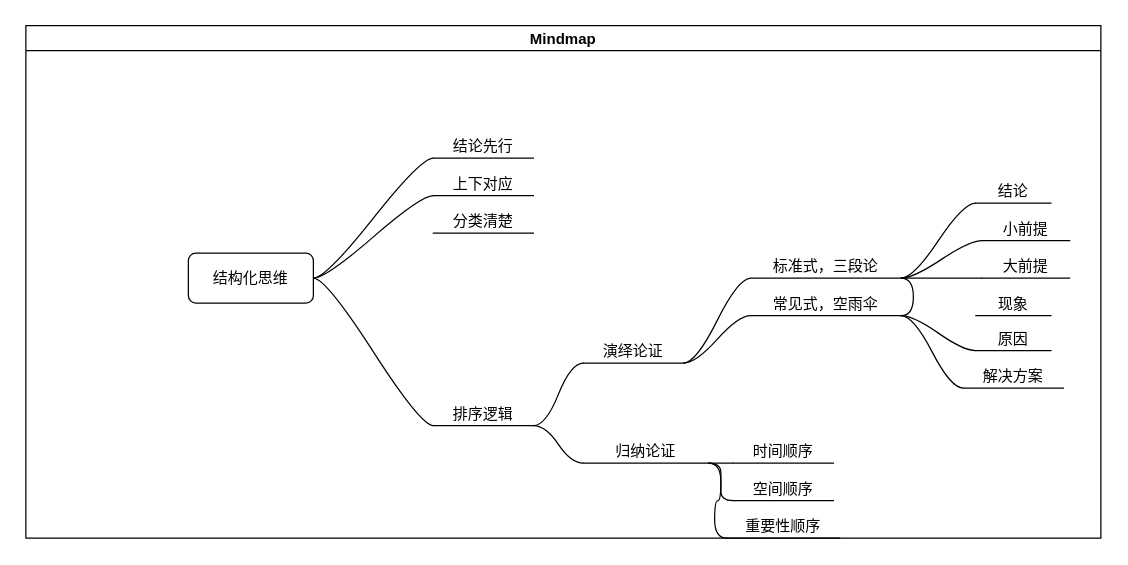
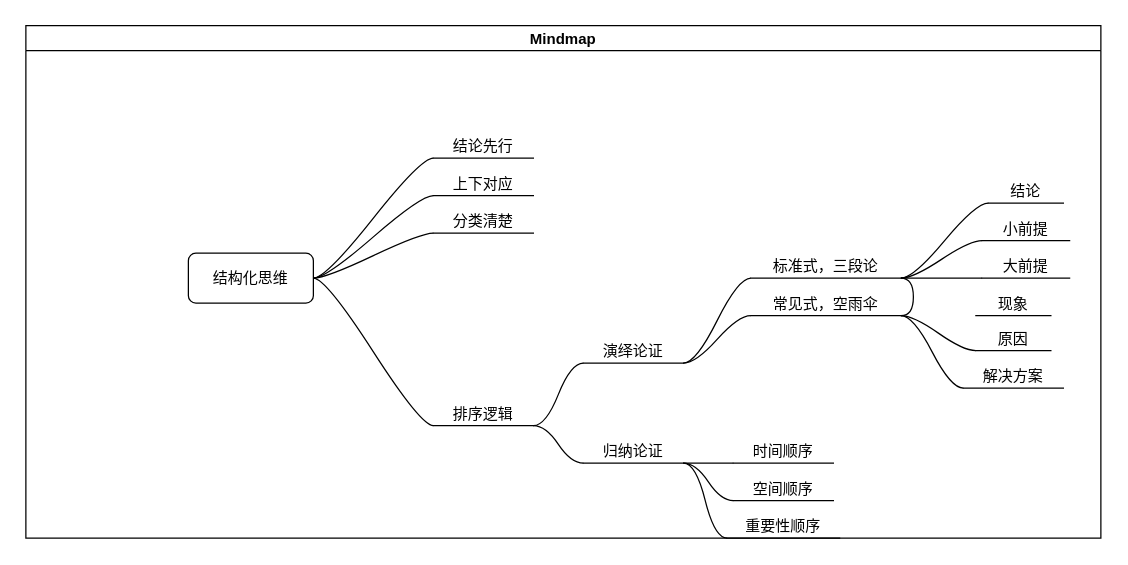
  <mxCell id="0" />
  <mxCell id="1" parent="0" />
  <mxCell id="2" value="Mindmap" style="swimlane;startSize=20;horizontal=1;containerType=tree;" vertex="1" parent="1"><mxGeometry x="20" y="20" width="860" height="410" as="geometry" /></mxCell>
  <mxCell id="3" value="" style="edgeStyle=entityRelationEdgeStyle;startArrow=none;endArrow=none;segment=10;curved=1;rounded=0;" edge="1" parent="2" source="4" target="5"><mxGeometry relative="1" as="geometry" /></mxCell>
  <mxCell id="4" value="结构化思维" style="whiteSpace=wrap;html=1;align=center;treeFolding=1;treeMoving=1;newEdgeStyle={&quot;edgeStyle&quot;:&quot;entityRelationEdgeStyle&quot;,&quot;startArrow&quot;:&quot;none&quot;,&quot;endArrow&quot;:&quot;none&quot;,&quot;segment&quot;:10,&quot;curved&quot;:1};rounded=1;" vertex="1" parent="2"><mxGeometry x="130" y="182" width="100" height="40" as="geometry" /></mxCell>
  <mxCell id="5" value="结论先行" style="whiteSpace=wrap;html=1;shape=partialRectangle;top=0;left=0;bottom=1;right=0;points=[[0,1],[1,1]];fillColor=none;align=center;verticalAlign=bottom;routingCenterY=0.5;snapToPoint=1;autosize=1;treeFolding=1;treeMoving=1;newEdgeStyle={&quot;edgeStyle&quot;:&quot;entityRelationEdgeStyle&quot;,&quot;startArrow&quot;:&quot;none&quot;,&quot;endArrow&quot;:&quot;none&quot;,&quot;segment&quot;:10,&quot;curved&quot;:1};" vertex="1" parent="2"><mxGeometry x="326" y="86" width="80" height="20" as="geometry" /></mxCell>
  <mxCell id="6" value="" style="edgeStyle=entityRelationEdgeStyle;startArrow=none;endArrow=none;segment=10;curved=1;rounded=0;" edge="1" target="7" source="4" parent="2"><mxGeometry relative="1" as="geometry"><mxPoint x="270" y="572" as="sourcePoint" /></mxGeometry></mxCell>
  <mxCell id="7" value="上下对应" style="whiteSpace=wrap;html=1;shape=partialRectangle;top=0;left=0;bottom=1;right=0;points=[[0,1],[1,1]];fillColor=none;align=center;verticalAlign=bottom;routingCenterY=0.5;snapToPoint=1;autosize=1;treeFolding=1;treeMoving=1;newEdgeStyle={&quot;edgeStyle&quot;:&quot;entityRelationEdgeStyle&quot;,&quot;startArrow&quot;:&quot;none&quot;,&quot;endArrow&quot;:&quot;none&quot;,&quot;segment&quot;:10,&quot;curved&quot;:1};" vertex="1" parent="2"><mxGeometry x="326" y="116" width="80" height="20" as="geometry" /></mxCell>
+ <mxCell id="8" value="" style="edgeStyle=entityRelationEdgeStyle;startArrow=none;endArrow=none;segment=10;curved=1;rounded=0;" edge="1" target="9" source="4" parent="2"><mxGeometry relative="1" as="geometry"><mxPoint x="270" y="572" as="sourcePoint" /></mxGeometry></mxCell>
  <mxCell id="9" value="分类清楚" style="whiteSpace=wrap;html=1;shape=partialRectangle;top=0;left=0;bottom=1;right=0;points=[[0,1],[1,1]];fillColor=none;align=center;verticalAlign=bottom;routingCenterY=0.5;snapToPoint=1;autosize=1;treeFolding=1;treeMoving=1;newEdgeStyle={&quot;edgeStyle&quot;:&quot;entityRelationEdgeStyle&quot;,&quot;startArrow&quot;:&quot;none&quot;,&quot;endArrow&quot;:&quot;none&quot;,&quot;segment&quot;:10,&quot;curved&quot;:1};" vertex="1" parent="2"><mxGeometry x="326" y="146" width="80" height="20" as="geometry" /></mxCell>
  <mxCell id="10" value="" style="edgeStyle=entityRelationEdgeStyle;startArrow=none;endArrow=none;segment=10;curved=1;rounded=0;" edge="1" target="11" source="4" parent="2"><mxGeometry relative="1" as="geometry"><mxPoint x="270" y="572" as="sourcePoint" /></mxGeometry></mxCell>
  <mxCell id="11" value="排序逻辑" style="whiteSpace=wrap;html=1;shape=partialRectangle;top=0;left=0;bottom=1;right=0;points=[[0,1],[1,1]];fillColor=none;align=center;verticalAlign=bottom;routingCenterY=0.5;snapToPoint=1;autosize=1;treeFolding=1;treeMoving=1;newEdgeStyle={&quot;edgeStyle&quot;:&quot;entityRelationEdgeStyle&quot;,&quot;startArrow&quot;:&quot;none&quot;,&quot;endArrow&quot;:&quot;none&quot;,&quot;segment&quot;:10,&quot;curved&quot;:1};" vertex="1" parent="2"><mxGeometry x="326" y="300" width="80" height="20" as="geometry" /></mxCell>
  <mxCell id="12" value="" style="edgeStyle=entityRelationEdgeStyle;startArrow=none;endArrow=none;segment=10;curved=1;rounded=0;" edge="1" target="13" source="11" parent="2"><mxGeometry relative="1" as="geometry"><mxPoint x="270" y="572" as="sourcePoint" /></mxGeometry></mxCell>
  <mxCell id="13" value="演绎论证" style="whiteSpace=wrap;html=1;shape=partialRectangle;top=0;left=0;bottom=1;right=0;points=[[0,1],[1,1]];fillColor=none;align=center;verticalAlign=bottom;routingCenterY=0.5;snapToPoint=1;autosize=1;treeFolding=1;treeMoving=1;newEdgeStyle={&quot;edgeStyle&quot;:&quot;entityRelationEdgeStyle&quot;,&quot;startArrow&quot;:&quot;none&quot;,&quot;endArrow&quot;:&quot;none&quot;,&quot;segment&quot;:10,&quot;curved&quot;:1};" vertex="1" parent="2"><mxGeometry x="446" y="250" width="80" height="20" as="geometry" /></mxCell>
  <mxCell id="14" value="" style="edgeStyle=entityRelationEdgeStyle;startArrow=none;endArrow=none;segment=10;curved=1;rounded=0;" edge="1" target="15" source="11" parent="2"><mxGeometry relative="1" as="geometry"><mxPoint x="446" y="690" as="sourcePoint" /></mxGeometry></mxCell>
- <mxCell id="15" value="归纳论证" style="whiteSpace=wrap;html=1;shape=partialRectangle;top=0;left=0;bottom=1;right=0;points=[[0,1],[1,1]];fillColor=none;align=center;verticalAlign=bottom;routingCenterY=0.5;snapToPoint=1;autosize=1;treeFolding=1;treeMoving=1;newEdgeStyle={&quot;edgeStyle&quot;:&quot;entityRelationEdgeStyle&quot;,&quot;startArrow&quot;:&quot;none&quot;,&quot;endArrow&quot;:&quot;none&quot;,&quot;segment&quot;:10,&quot;curved&quot;:1};" vertex="1" parent="2"><mxGeometry x="446" y="330" width="100" height="20" as="geometry" /></mxCell>
+ <mxCell id="15" value="归纳论证" style="whiteSpace=wrap;html=1;shape=partialRectangle;top=0;left=0;bottom=1;right=0;points=[[0,1],[1,1]];fillColor=none;align=center;verticalAlign=bottom;routingCenterY=0.5;snapToPoint=1;autosize=1;treeFolding=1;treeMoving=1;newEdgeStyle={&quot;edgeStyle&quot;:&quot;entityRelationEdgeStyle&quot;,&quot;startArrow&quot;:&quot;none&quot;,&quot;endArrow&quot;:&quot;none&quot;,&quot;segment&quot;:10,&quot;curved&quot;:1};" vertex="1" parent="2"><mxGeometry x="446" y="330" width="80" height="20" as="geometry" /></mxCell>
  <mxCell id="16" value="" style="edgeStyle=entityRelationEdgeStyle;startArrow=none;endArrow=none;segment=10;curved=1;rounded=0;" edge="1" target="17" source="13" parent="2"><mxGeometry relative="1" as="geometry"><mxPoint x="446" y="690" as="sourcePoint" /></mxGeometry></mxCell>
  <mxCell id="17" value="标准式，三段论" style="whiteSpace=wrap;html=1;shape=partialRectangle;top=0;left=0;bottom=1;right=0;points=[[0,1],[1,1]];fillColor=none;align=center;verticalAlign=bottom;routingCenterY=0.5;snapToPoint=1;autosize=1;treeFolding=1;treeMoving=1;newEdgeStyle={&quot;edgeStyle&quot;:&quot;entityRelationEdgeStyle&quot;,&quot;startArrow&quot;:&quot;none&quot;,&quot;endArrow&quot;:&quot;none&quot;,&quot;segment&quot;:10,&quot;curved&quot;:1};" vertex="1" parent="2"><mxGeometry x="580" y="182" width="120" height="20" as="geometry" /></mxCell>
  <mxCell id="18" value="" style="edgeStyle=entityRelationEdgeStyle;startArrow=none;endArrow=none;segment=10;curved=1;rounded=0;" edge="1" target="19" source="17" parent="2"><mxGeometry relative="1" as="geometry"><mxPoint x="576" y="640" as="sourcePoint" /></mxGeometry></mxCell>
  <mxCell id="19" value="大前提" style="whiteSpace=wrap;html=1;shape=partialRectangle;top=0;left=0;bottom=1;right=0;points=[[0,1],[1,1]];fillColor=none;align=center;verticalAlign=bottom;routingCenterY=0.5;snapToPoint=1;autosize=1;treeFolding=1;treeMoving=1;newEdgeStyle={&quot;edgeStyle&quot;:&quot;entityRelationEdgeStyle&quot;,&quot;startArrow&quot;:&quot;none&quot;,&quot;endArrow&quot;:&quot;none&quot;,&quot;segment&quot;:10,&quot;curved&quot;:1};" vertex="1" parent="2"><mxGeometry x="765" y="182" width="70" height="20" as="geometry" /></mxCell>
  <mxCell id="20" value="" style="edgeStyle=entityRelationEdgeStyle;startArrow=none;endArrow=none;segment=10;curved=1;rounded=0;" edge="1" target="21" source="17" parent="2"><mxGeometry relative="1" as="geometry"><mxPoint x="740" y="572" as="sourcePoint" /></mxGeometry></mxCell>
  <mxCell id="21" value="小前提" style="whiteSpace=wrap;html=1;shape=partialRectangle;top=0;left=0;bottom=1;right=0;points=[[0,1],[1,1]];fillColor=none;align=center;verticalAlign=bottom;routingCenterY=0.5;snapToPoint=1;autosize=1;treeFolding=1;treeMoving=1;newEdgeStyle={&quot;edgeStyle&quot;:&quot;entityRelationEdgeStyle&quot;,&quot;startArrow&quot;:&quot;none&quot;,&quot;endArrow&quot;:&quot;none&quot;,&quot;segment&quot;:10,&quot;curved&quot;:1};" vertex="1" parent="2"><mxGeometry x="765" y="152" width="70" height="20" as="geometry" /></mxCell>
  <mxCell id="22" value="" style="edgeStyle=entityRelationEdgeStyle;startArrow=none;endArrow=none;segment=10;curved=1;rounded=0;" edge="1" target="23" source="17" parent="2"><mxGeometry relative="1" as="geometry"><mxPoint x="740" y="572" as="sourcePoint" /></mxGeometry></mxCell>
- <mxCell id="23" value="结论" style="whiteSpace=wrap;html=1;shape=partialRectangle;top=0;left=0;bottom=1;right=0;points=[[0,1],[1,1]];fillColor=none;align=center;verticalAlign=bottom;routingCenterY=0.5;snapToPoint=1;autosize=1;treeFolding=1;treeMoving=1;newEdgeStyle={&quot;edgeStyle&quot;:&quot;entityRelationEdgeStyle&quot;,&quot;startArrow&quot;:&quot;none&quot;,&quot;endArrow&quot;:&quot;none&quot;,&quot;segment&quot;:10,&quot;curved&quot;:1};" vertex="1" parent="2"><mxGeometry x="760" y="122" width="60" height="20" as="geometry" /></mxCell>
+ <mxCell id="23" value="结论" style="whiteSpace=wrap;html=1;shape=partialRectangle;top=0;left=0;bottom=1;right=0;points=[[0,1],[1,1]];fillColor=none;align=center;verticalAlign=bottom;routingCenterY=0.5;snapToPoint=1;autosize=1;treeFolding=1;treeMoving=1;newEdgeStyle={&quot;edgeStyle&quot;:&quot;entityRelationEdgeStyle&quot;,&quot;startArrow&quot;:&quot;none&quot;,&quot;endArrow&quot;:&quot;none&quot;,&quot;segment&quot;:10,&quot;curved&quot;:1};" vertex="1" parent="2"><mxGeometry x="770" y="122" width="60" height="20" as="geometry" /></mxCell>
  <mxCell id="24" value="" style="edgeStyle=entityRelationEdgeStyle;startArrow=none;endArrow=none;segment=10;curved=1;rounded=0;" edge="1" target="25" source="13" parent="2"><mxGeometry relative="1" as="geometry"><mxPoint x="576" y="640" as="sourcePoint" /></mxGeometry></mxCell>
  <mxCell id="25" value="常见式，空雨伞" style="whiteSpace=wrap;html=1;shape=partialRectangle;top=0;left=0;bottom=1;right=0;points=[[0,1],[1,1]];fillColor=none;align=center;verticalAlign=bottom;routingCenterY=0.5;snapToPoint=1;autosize=1;treeFolding=1;treeMoving=1;newEdgeStyle={&quot;edgeStyle&quot;:&quot;entityRelationEdgeStyle&quot;,&quot;startArrow&quot;:&quot;none&quot;,&quot;endArrow&quot;:&quot;none&quot;,&quot;segment&quot;:10,&quot;curved&quot;:1};" vertex="1" parent="2"><mxGeometry x="580" y="212" width="120" height="20" as="geometry" /></mxCell>
  <mxCell id="26" value="" style="edgeStyle=entityRelationEdgeStyle;startArrow=none;endArrow=none;segment=10;curved=1;rounded=0;" edge="1" target="17" source="25" parent="2"><mxGeometry relative="1" as="geometry"><mxPoint x="576" y="640" as="sourcePoint" /></mxGeometry></mxCell>
  <mxCell id="27" value="现象" style="whiteSpace=wrap;html=1;shape=partialRectangle;top=0;left=0;bottom=1;right=0;points=[[0,1],[1,1]];fillColor=none;align=center;verticalAlign=bottom;routingCenterY=0.5;snapToPoint=1;autosize=1;treeFolding=1;treeMoving=1;newEdgeStyle={&quot;edgeStyle&quot;:&quot;entityRelationEdgeStyle&quot;,&quot;startArrow&quot;:&quot;none&quot;,&quot;endArrow&quot;:&quot;none&quot;,&quot;segment&quot;:10,&quot;curved&quot;:1};" vertex="1" parent="2"><mxGeometry x="760" y="212" width="60" height="20" as="geometry" /></mxCell>
  <mxCell id="28" value="" style="edgeStyle=entityRelationEdgeStyle;startArrow=none;endArrow=none;segment=10;curved=1;rounded=0;" edge="1" target="29" source="25" parent="2"><mxGeometry relative="1" as="geometry"><mxPoint x="715" y="602" as="sourcePoint" /></mxGeometry></mxCell>
  <mxCell id="29" value="原因" style="whiteSpace=wrap;html=1;shape=partialRectangle;top=0;left=0;bottom=1;right=0;points=[[0,1],[1,1]];fillColor=none;align=center;verticalAlign=bottom;routingCenterY=0.5;snapToPoint=1;autosize=1;treeFolding=1;treeMoving=1;newEdgeStyle={&quot;edgeStyle&quot;:&quot;entityRelationEdgeStyle&quot;,&quot;startArrow&quot;:&quot;none&quot;,&quot;endArrow&quot;:&quot;none&quot;,&quot;segment&quot;:10,&quot;curved&quot;:1};" vertex="1" parent="2"><mxGeometry x="760" y="240" width="60" height="20" as="geometry" /></mxCell>
  <mxCell id="30" value="" style="edgeStyle=entityRelationEdgeStyle;startArrow=none;endArrow=none;segment=10;curved=1;rounded=0;" edge="1" target="31" source="25" parent="2"><mxGeometry relative="1" as="geometry"><mxPoint x="715" y="602" as="sourcePoint" /></mxGeometry></mxCell>
  <mxCell id="31" value="解决方案" style="whiteSpace=wrap;html=1;shape=partialRectangle;top=0;left=0;bottom=1;right=0;points=[[0,1],[1,1]];fillColor=none;align=center;verticalAlign=bottom;routingCenterY=0.5;snapToPoint=1;autosize=1;treeFolding=1;treeMoving=1;newEdgeStyle={&quot;edgeStyle&quot;:&quot;entityRelationEdgeStyle&quot;,&quot;startArrow&quot;:&quot;none&quot;,&quot;endArrow&quot;:&quot;none&quot;,&quot;segment&quot;:10,&quot;curved&quot;:1};" vertex="1" parent="2"><mxGeometry x="750" y="270" width="80" height="20" as="geometry" /></mxCell>
  <mxCell id="32" value="" style="edgeStyle=entityRelationEdgeStyle;startArrow=none;endArrow=none;segment=10;curved=1;rounded=0;" edge="1" target="33" source="15" parent="2"><mxGeometry relative="1" as="geometry"><mxPoint x="446" y="690" as="sourcePoint" /></mxGeometry></mxCell>
  <mxCell id="33" value="时间顺序" style="whiteSpace=wrap;html=1;shape=partialRectangle;top=0;left=0;bottom=1;right=0;points=[[0,1],[1,1]];fillColor=none;align=center;verticalAlign=bottom;routingCenterY=0.5;snapToPoint=1;autosize=1;treeFolding=1;treeMoving=1;newEdgeStyle={&quot;edgeStyle&quot;:&quot;entityRelationEdgeStyle&quot;,&quot;startArrow&quot;:&quot;none&quot;,&quot;endArrow&quot;:&quot;none&quot;,&quot;segment&quot;:10,&quot;curved&quot;:1};" vertex="1" parent="2"><mxGeometry x="566" y="330" width="80" height="20" as="geometry" /></mxCell>
  <mxCell id="34" value="" style="edgeStyle=entityRelationEdgeStyle;startArrow=none;endArrow=none;segment=10;curved=1;rounded=0;" edge="1" target="35" source="15" parent="2"><mxGeometry relative="1" as="geometry"><mxPoint x="566" y="720" as="sourcePoint" /></mxGeometry></mxCell>
  <mxCell id="35" value="空间顺序" style="whiteSpace=wrap;html=1;shape=partialRectangle;top=0;left=0;bottom=1;right=0;points=[[0,1],[1,1]];fillColor=none;align=center;verticalAlign=bottom;routingCenterY=0.5;snapToPoint=1;autosize=1;treeFolding=1;treeMoving=1;newEdgeStyle={&quot;edgeStyle&quot;:&quot;entityRelationEdgeStyle&quot;,&quot;startArrow&quot;:&quot;none&quot;,&quot;endArrow&quot;:&quot;none&quot;,&quot;segment&quot;:10,&quot;curved&quot;:1};" vertex="1" parent="2"><mxGeometry x="566" y="360" width="80" height="20" as="geometry" /></mxCell>
  <mxCell id="36" value="" style="edgeStyle=entityRelationEdgeStyle;startArrow=none;endArrow=none;segment=10;curved=1;rounded=0;" edge="1" target="37" source="15" parent="2"><mxGeometry relative="1" as="geometry"><mxPoint x="566" y="720" as="sourcePoint" /></mxGeometry></mxCell>
  <mxCell id="37" value="重要性顺序" style="whiteSpace=wrap;html=1;shape=partialRectangle;top=0;left=0;bottom=1;right=0;points=[[0,1],[1,1]];fillColor=none;align=center;verticalAlign=bottom;routingCenterY=0.5;snapToPoint=1;autosize=1;treeFolding=1;treeMoving=1;newEdgeStyle={&quot;edgeStyle&quot;:&quot;entityRelationEdgeStyle&quot;,&quot;startArrow&quot;:&quot;none&quot;,&quot;endArrow&quot;:&quot;none&quot;,&quot;segment&quot;:10,&quot;curved&quot;:1};" vertex="1" parent="2"><mxGeometry x="561" y="390" width="90" height="20" as="geometry" /></mxCell>
